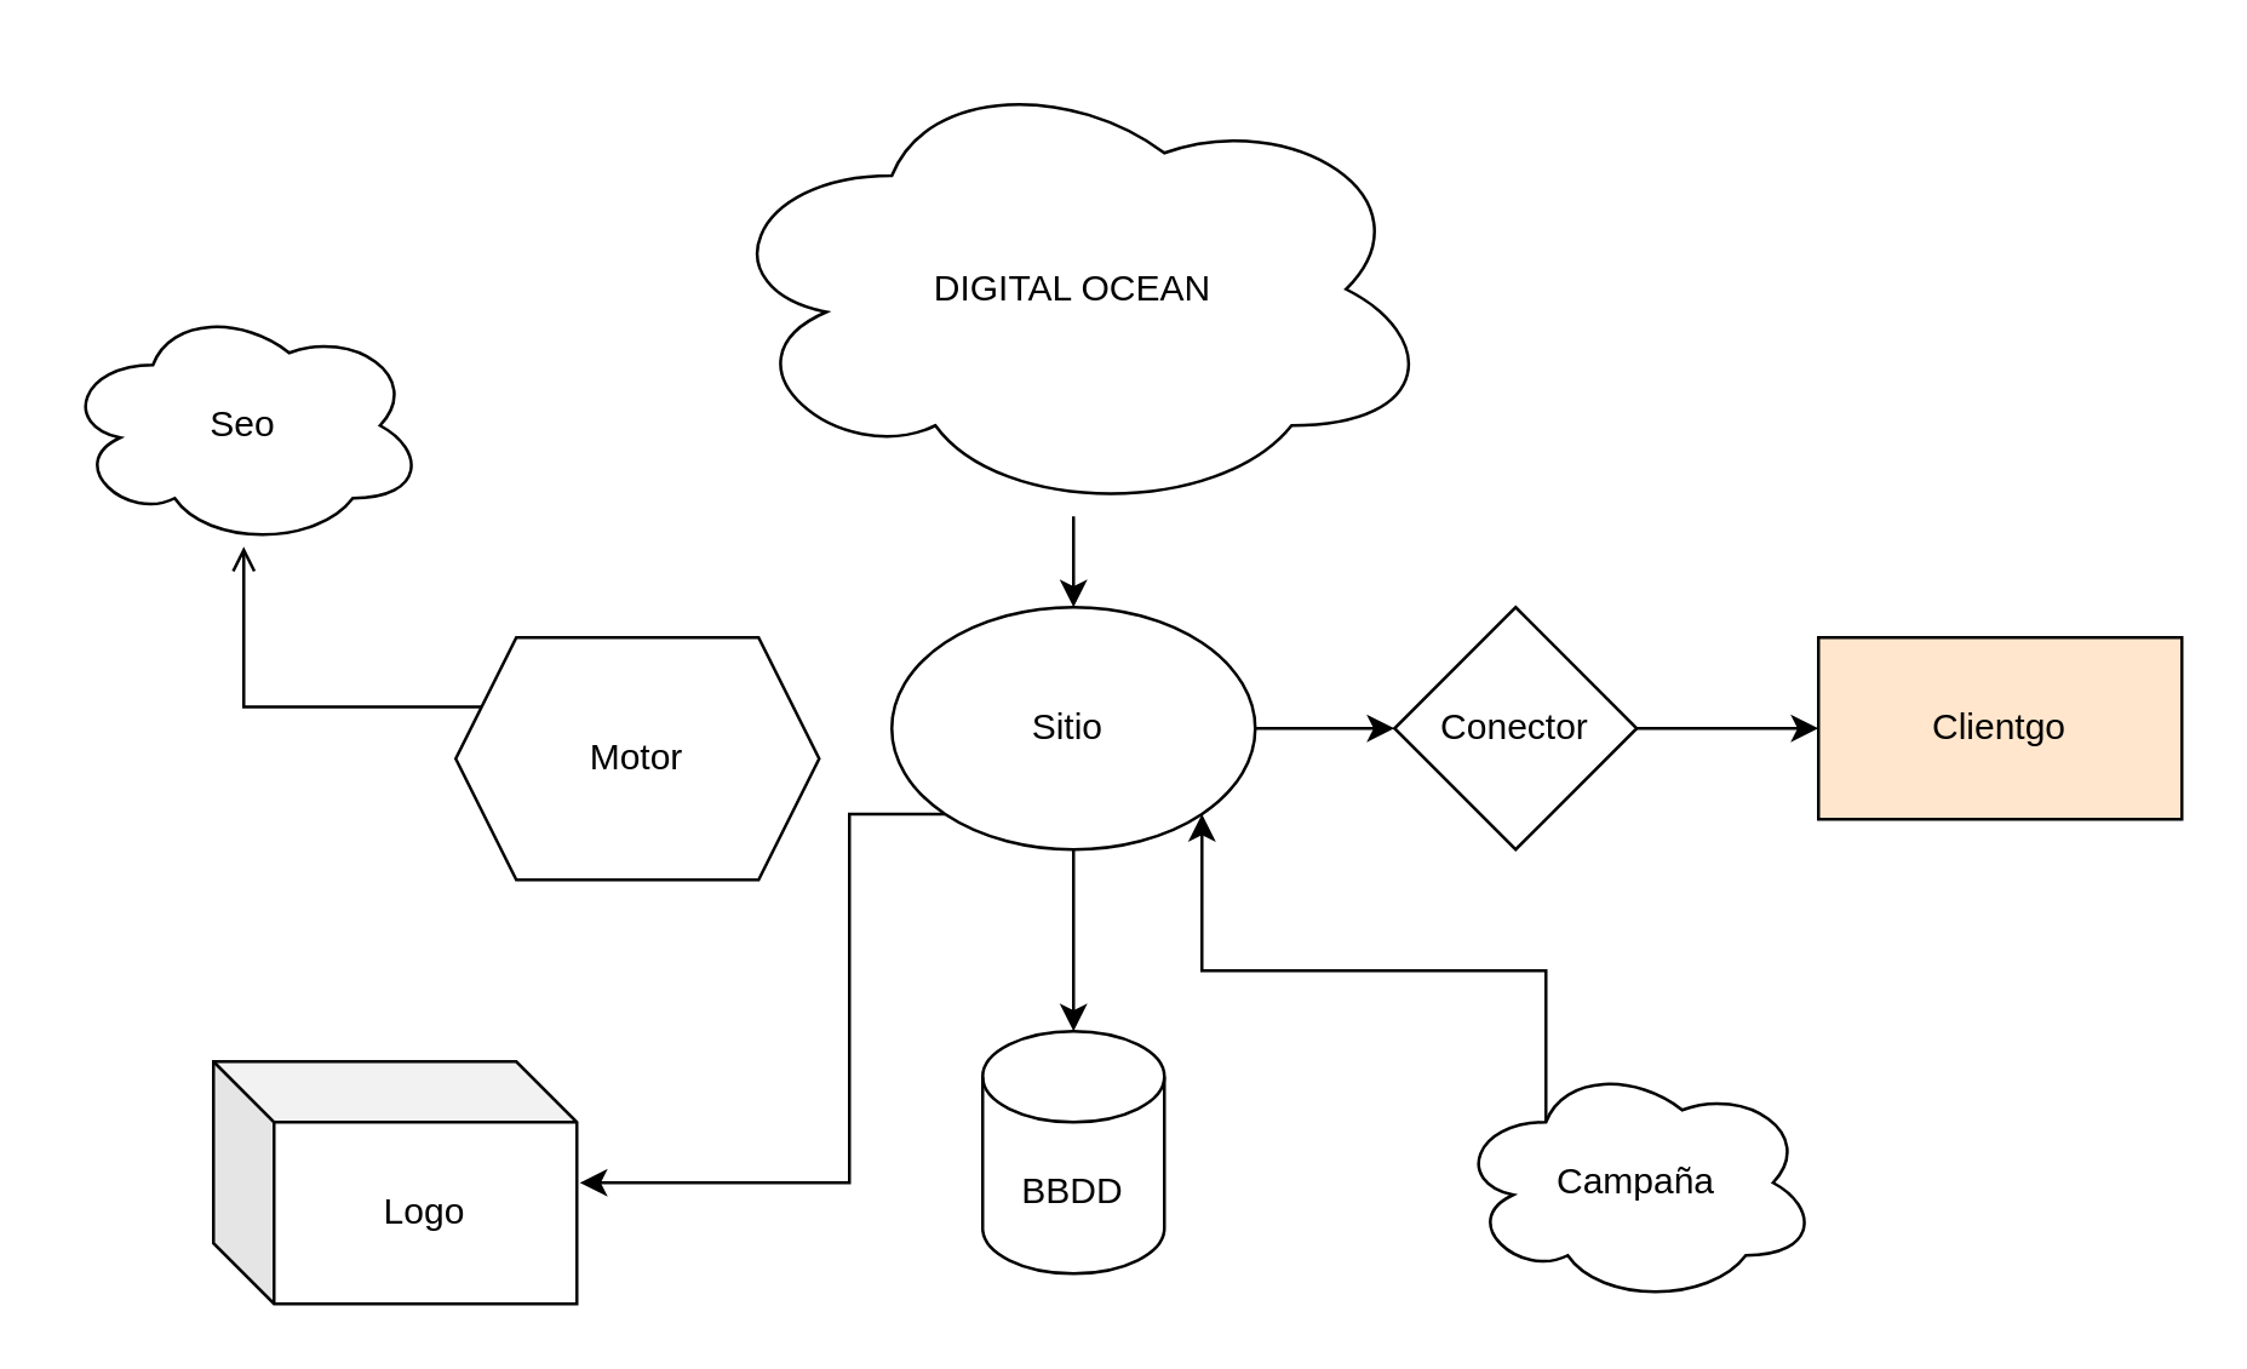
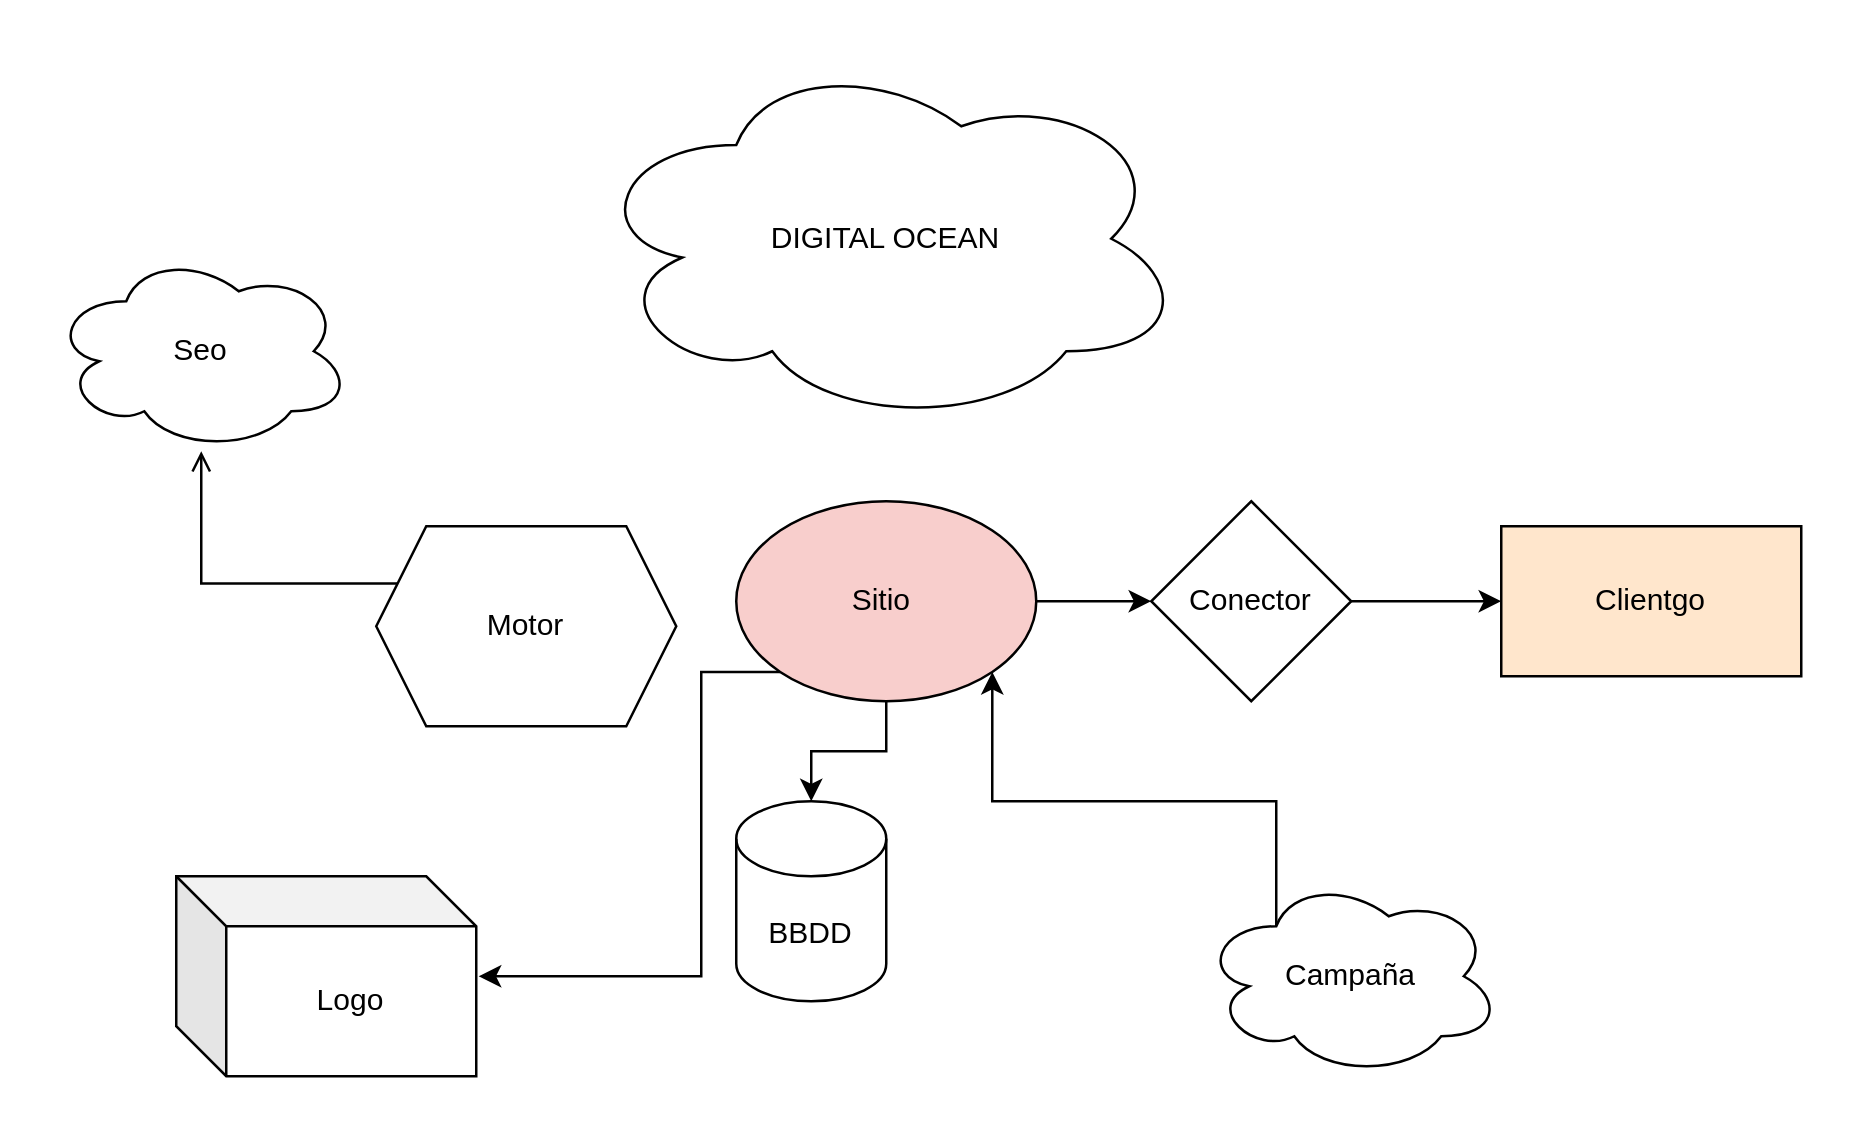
  <mxCell id="0" />
  <mxCell id="1" parent="0" />
  <mxCell id="2" style="edgeStyle=orthogonalEdgeStyle;rounded=0;orthogonalLoop=1;jettySize=auto;html=1;exitX=1;exitY=0.5;exitDx=0;exitDy=0;entryX=0;entryY=0.5;entryDx=0;entryDy=0;" edge="1" parent="1" source="5" target="10"><mxGeometry relative="1" as="geometry" /></mxCell>
  <mxCell id="3" style="edgeStyle=orthogonalEdgeStyle;rounded=0;orthogonalLoop=1;jettySize=auto;html=1;exitX=0.5;exitY=1;exitDx=0;exitDy=0;entryX=0.5;entryY=0;entryDx=0;entryDy=0;entryPerimeter=0;" edge="1" parent="1" source="5" target="6"><mxGeometry relative="1" as="geometry" /></mxCell>
  <mxCell id="4" style="edgeStyle=orthogonalEdgeStyle;rounded=0;orthogonalLoop=1;jettySize=auto;html=1;exitX=0;exitY=1;exitDx=0;exitDy=0;entryX=1.008;entryY=0.5;entryDx=0;entryDy=0;entryPerimeter=0;" edge="1" parent="1" source="5" target="17"><mxGeometry relative="1" as="geometry"><Array as="points"><mxPoint x="280" y="268" /><mxPoint x="280" y="390" /></Array></mxGeometry></mxCell>
- <mxCell id="5" value="Sitio&amp;nbsp;" style="ellipse;whiteSpace=wrap;html=1;" vertex="1" parent="1"><mxGeometry x="294" y="200" width="120" height="80" as="geometry" /></mxCell>
- <mxCell id="6" value="BBDD" style="shape=cylinder3;whiteSpace=wrap;html=1;boundedLbl=1;backgroundOutline=1;size=15;" vertex="1" parent="1"><mxGeometry x="324" y="340" width="60" height="80" as="geometry" /></mxCell>
- <mxCell id="7" style="edgeStyle=orthogonalEdgeStyle;rounded=0;orthogonalLoop=1;jettySize=auto;html=1;entryX=0.5;entryY=0;entryDx=0;entryDy=0;" edge="1" parent="1" source="8" target="5"><mxGeometry relative="1" as="geometry" /></mxCell>
+ <mxCell id="5" value="Sitio&amp;nbsp;" style="ellipse;whiteSpace=wrap;html=1;fillColor=#f8cecc;" vertex="1" parent="1"><mxGeometry x="294" y="200" width="120" height="80" as="geometry" /></mxCell>
+ <mxCell id="6" value="BBDD" style="shape=cylinder3;whiteSpace=wrap;html=1;boundedLbl=1;backgroundOutline=1;size=15;" vertex="1" parent="1"><mxGeometry x="294" y="320" width="60" height="80" as="geometry" /></mxCell>
  <mxCell id="8" value="DIGITAL OCEAN" style="ellipse;shape=cloud;whiteSpace=wrap;html=1;" vertex="1" parent="1"><mxGeometry x="234" y="20" width="240" height="150" as="geometry" /></mxCell>
  <mxCell id="9" style="edgeStyle=orthogonalEdgeStyle;rounded=0;orthogonalLoop=1;jettySize=auto;html=1;exitX=1;exitY=0.5;exitDx=0;exitDy=0;" edge="1" parent="1" source="10" target="11"><mxGeometry relative="1" as="geometry" /></mxCell>
  <mxCell id="10" value="Conector" style="rhombus;whiteSpace=wrap;html=1;" vertex="1" parent="1"><mxGeometry x="460" y="200" width="80" height="80" as="geometry" /></mxCell>
  <mxCell id="11" value="Clientgo&lt;br&gt;" style="rounded=0;whiteSpace=wrap;html=1;fillColor=#ffe6cc;" vertex="1" parent="1"><mxGeometry x="600" y="210" width="120" height="60" as="geometry" /></mxCell>
  <mxCell id="12" style="edgeStyle=orthogonalEdgeStyle;rounded=0;orthogonalLoop=1;jettySize=auto;html=1;exitX=0.25;exitY=0.25;exitDx=0;exitDy=0;exitPerimeter=0;entryX=1;entryY=1;entryDx=0;entryDy=0;" edge="1" parent="1" source="13" target="5"><mxGeometry relative="1" as="geometry"><Array as="points"><mxPoint x="510" y="320" /><mxPoint x="396" y="320" /></Array></mxGeometry></mxCell>
  <mxCell id="13" value="Campaña" style="ellipse;shape=cloud;whiteSpace=wrap;html=1;" vertex="1" parent="1"><mxGeometry x="480" y="350" width="120" height="80" as="geometry" /></mxCell>
  <mxCell id="14" style="edgeStyle=orthogonalEdgeStyle;rounded=0;orthogonalLoop=1;jettySize=auto;html=1;exitX=0;exitY=0.25;exitDx=0;exitDy=0;endArrow=open;" edge="1" parent="1" source="15" target="16"><mxGeometry relative="1" as="geometry" /></mxCell>
  <mxCell id="15" value="Motor" style="shape=hexagon;perimeter=hexagonPerimeter2;whiteSpace=wrap;html=1;fixedSize=1;" vertex="1" parent="1"><mxGeometry x="150" y="210" width="120" height="80" as="geometry" /></mxCell>
  <mxCell id="16" value="Seo" style="ellipse;shape=cloud;whiteSpace=wrap;html=1;" vertex="1" parent="1"><mxGeometry x="20" y="100" width="120" height="80" as="geometry" /></mxCell>
  <mxCell id="17" value="Logo" style="shape=cube;whiteSpace=wrap;html=1;boundedLbl=1;backgroundOutline=1;darkOpacity=0.05;darkOpacity2=0.1;" vertex="1" parent="1"><mxGeometry x="70" y="350" width="120" height="80" as="geometry" /></mxCell>
